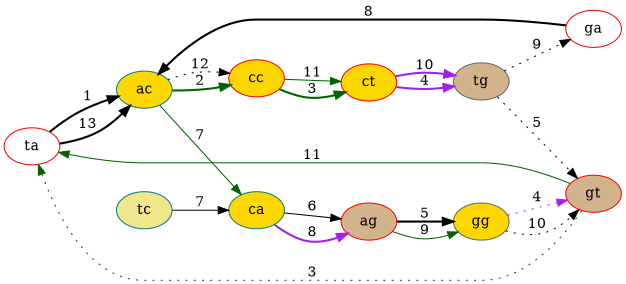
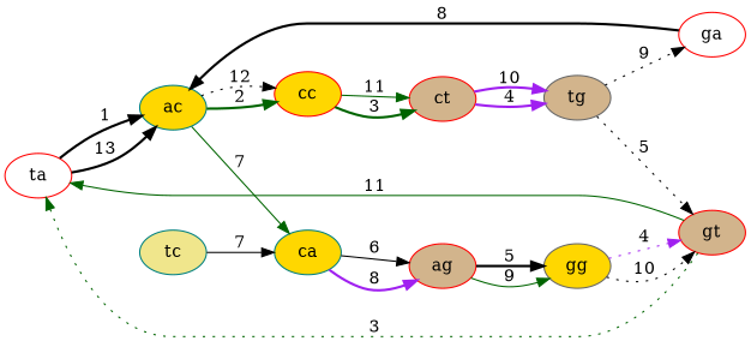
  digraph {
    rankdir=LR
    node [color=red fillcolor=gold style=filled]
    edge [color=black style=bold]
    ta [fillcolor=white]
    ac [color=teal]
    cc
    ca [color=teal]
-   ct
+   ct [fillcolor=tan]
    ag [fillcolor=tan]
    tg [color=gray40 fillcolor=tan]
    gt [fillcolor=tan]
    ga [fillcolor=white]
    tc [color=teal fillcolor=khaki]
    gg [color=gray40]
    ta -> ac [label=1]
    ta -> ac [label=13]
    ac -> cc [color=darkgreen label=2]
    ac -> cc [label=12 style=dotted]
    ac -> ca [color=darkgreen label=7 style=solid]
    cc -> ct [color=darkgreen label=3]
    cc -> ct [color=darkgreen label=11 style=solid]
    ca -> ag [color=purple label=8]
    ca -> ag [label=6 style=solid]
    ct -> tg [color=purple label=4]
    ct -> tg [color=purple label=10]
    ag -> gg [color=darkgreen label=9 style=solid]
    ag -> gg [label=5]
    tg -> gt [label=5 style=dotted]
    tg -> ga [label=9 style=dotted]
    gt -> ta [color=darkgreen label=11 style=solid]
    gt -> ta [color=darkgreen label=3 style=dotted]
    ga -> ac [label=8]
    tc -> ca [label=7 style=solid]
    gg -> gt [label=10 style=dotted]
    gg -> gt [color=purple label=4 style=dotted]
  }
